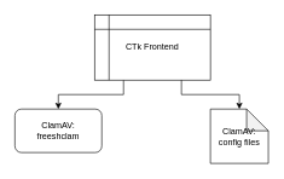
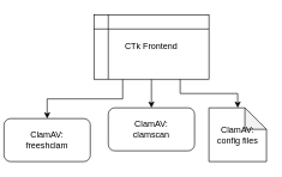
  <mxCell id="0" />
  <mxCell id="1" parent="0" />
  <mxCell id="2" value="" style="edgeStyle=orthogonalEdgeStyle;rounded=0;orthogonalLoop=1;jettySize=auto;html=1;exitX=0.25;exitY=1;exitDx=0;exitDy=0;entryX=0.5;entryY=0;entryDx=0;entryDy=0;" edge="1" parent="1" source="4" target="6"><mxGeometry relative="1" as="geometry" /></mxCell>
+ <mxCell id="3" style="edgeStyle=orthogonalEdgeStyle;rounded=0;orthogonalLoop=1;jettySize=auto;html=1;exitX=0.5;exitY=1;exitDx=0;exitDy=0;entryX=0.5;entryY=0;entryDx=0;entryDy=0;" edge="1" parent="1" source="4" target="5"><mxGeometry relative="1" as="geometry" /></mxCell>
  <mxCell id="4" value="CTk Frontend" style="shape=internalStorage;whiteSpace=wrap;html=1;backgroundOutline=1;" vertex="1" parent="1"><mxGeometry x="130" y="20" width="160" height="90" as="geometry" /></mxCell>
- <mxCell id="6" value="ClamAV:&lt;br&gt;freeshclam" style="rounded=1;whiteSpace=wrap;html=1;" vertex="1" parent="1"><mxGeometry x="20" y="150" width="120" height="60" as="geometry" /></mxCell>
+ <mxCell id="5" value="ClamAV:&lt;br&gt;clamscan" style="rounded=1;whiteSpace=wrap;html=1;" vertex="1" parent="1"><mxGeometry x="150" y="150" width="120" height="60" as="geometry" /></mxCell>
+ <mxCell id="6" value="ClamAV:&lt;br&gt;freeshclam" style="rounded=1;whiteSpace=wrap;html=1;" vertex="1" parent="1"><mxGeometry x="5" y="165" width="120" height="60" as="geometry" /></mxCell>
  <mxCell id="7" value="ClamAV:&lt;br&gt;config files" style="shape=note;whiteSpace=wrap;html=1;backgroundOutline=1;darkOpacity=0.05;" vertex="1" parent="1"><mxGeometry x="290" y="150" width="80" height="75" as="geometry" /></mxCell>
  <mxCell id="8" style="edgeStyle=orthogonalEdgeStyle;rounded=0;orthogonalLoop=1;jettySize=auto;html=1;exitX=0.75;exitY=1;exitDx=0;exitDy=0;entryX=0.5;entryY=0;entryDx=0;entryDy=0;entryPerimeter=0;" edge="1" parent="1" source="4" target="7"><mxGeometry relative="1" as="geometry" /></mxCell>
